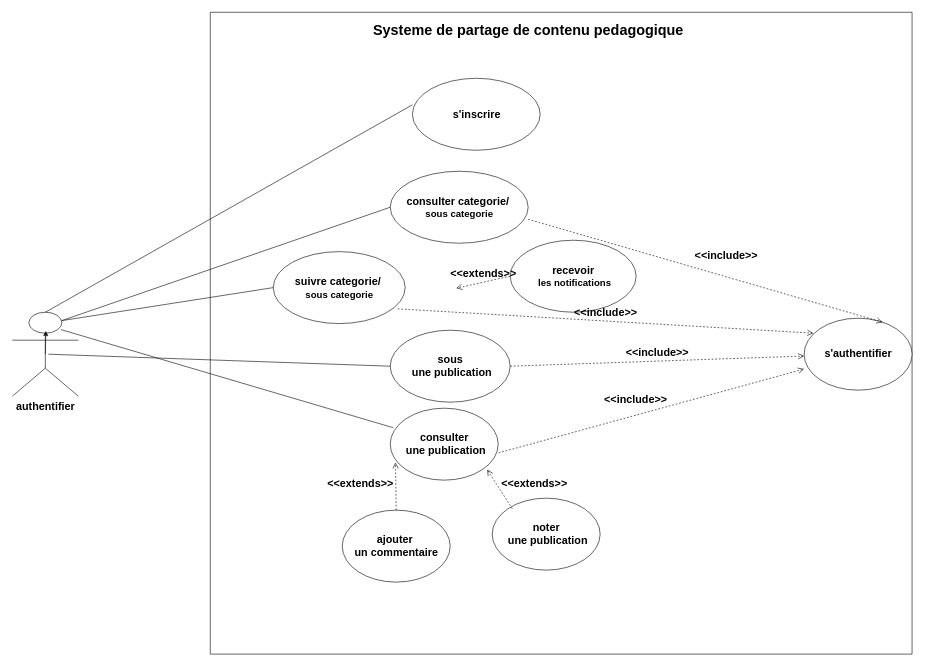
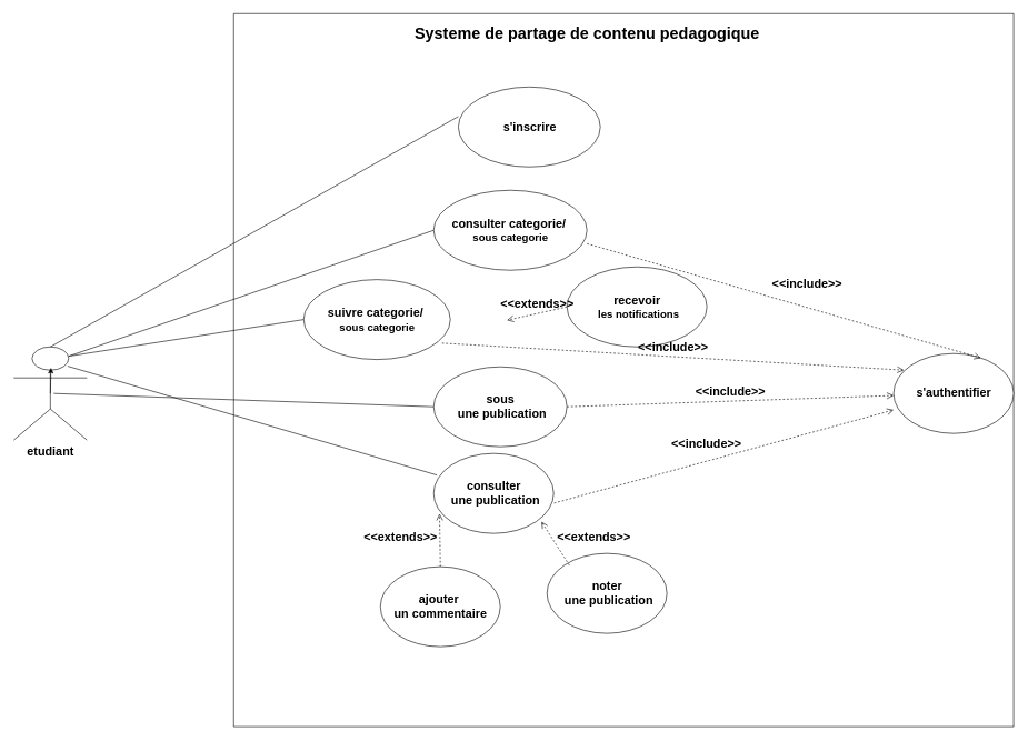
  <mxCell id="0" />
  <mxCell id="1" parent="0" />
- <mxCell id="2" value="&lt;b&gt;&lt;font style=&quot;font-size: 18px;&quot;&gt;authentifier&lt;/font&gt;&lt;/b&gt;" style="shape=umlActor;verticalLabelPosition=bottom;verticalAlign=top;html=1;" parent="1" vertex="1"><mxGeometry x="20" y="520" width="110" height="140" as="geometry" /></mxCell>
+ <mxCell id="2" value="&lt;b&gt;&lt;font style=&quot;font-size: 18px;&quot;&gt;etudiant&lt;/font&gt;&lt;/b&gt;" style="shape=umlActor;verticalLabelPosition=bottom;verticalAlign=top;html=1;" parent="1" vertex="1"><mxGeometry x="20" y="520" width="110" height="140" as="geometry" /></mxCell>
  <mxCell id="3" value="" style="swimlane;startSize=0;" parent="1" vertex="1"><mxGeometry x="350" y="20" width="1170" height="1070" as="geometry" /></mxCell>
  <mxCell id="4" value="&lt;font style=&quot;font-size: 18px;&quot;&gt;&lt;b&gt;s'inscrire&lt;/b&gt;&lt;/font&gt;" style="shape=ellipse;container=1;horizontal=1;horizontalStack=0;resizeParent=1;resizeParentMax=0;resizeLast=0;html=1;dashed=0;collapsible=0;" parent="3" vertex="1"><mxGeometry x="337" y="110" width="213" height="120" as="geometry" /></mxCell>
  <mxCell id="5" value="&lt;font style=&quot;font-size: 18px;&quot;&gt;&lt;b style=&quot;&quot;&gt;consulter categorie/&amp;nbsp;&lt;/b&gt;&lt;/font&gt;&lt;div&gt;&lt;font size=&quot;3&quot;&gt;&lt;b&gt;sous categorie&lt;/b&gt;&lt;/font&gt;&lt;/div&gt;" style="shape=ellipse;container=1;horizontal=1;horizontalStack=0;resizeParent=1;resizeParentMax=0;resizeLast=0;html=1;dashed=0;collapsible=0;" parent="3" vertex="1"><mxGeometry x="300" y="265" width="230" height="120" as="geometry" /></mxCell>
  <mxCell id="6" value="&lt;font style=&quot;font-size: 18px;&quot;&gt;&lt;b&gt;suivre categorie/&amp;nbsp;&lt;/b&gt;&lt;/font&gt;&lt;div&gt;&lt;font size=&quot;3&quot;&gt;&lt;b&gt;sous categorie&lt;/b&gt;&lt;/font&gt;&lt;/div&gt;" style="shape=ellipse;container=1;horizontal=1;horizontalStack=0;resizeParent=1;resizeParentMax=0;resizeLast=0;html=1;dashed=0;collapsible=0;" parent="3" vertex="1"><mxGeometry x="105" y="399" width="220" height="120" as="geometry" /></mxCell>
  <mxCell id="7" value="&lt;b&gt;&lt;font style=&quot;font-size: 18px;&quot;&gt;sous&lt;/font&gt;&lt;/b&gt;&lt;div&gt;&lt;b&gt;&lt;font style=&quot;font-size: 18px;&quot;&gt;&amp;nbsp;une publication&lt;/font&gt;&lt;/b&gt;&lt;/div&gt;" style="shape=ellipse;container=1;horizontal=1;horizontalStack=0;resizeParent=1;resizeParentMax=0;resizeLast=0;html=1;dashed=0;collapsible=0;" parent="3" vertex="1"><mxGeometry x="300" y="530" width="200" height="120" as="geometry" /></mxCell>
  <mxCell id="8" value="&lt;font style=&quot;font-size: 18px;&quot;&gt;&lt;b&gt;consulter&lt;/b&gt;&lt;/font&gt;&lt;div&gt;&lt;font style=&quot;font-size: 18px;&quot;&gt;&lt;b&gt;&amp;nbsp;une publication&lt;/b&gt;&lt;/font&gt;&lt;/div&gt;" style="shape=ellipse;container=1;horizontal=1;horizontalStack=0;resizeParent=1;resizeParentMax=0;resizeLast=0;html=1;dashed=0;collapsible=0;" parent="3" vertex="1"><mxGeometry x="300" y="660" width="180" height="120" as="geometry" /></mxCell>
  <mxCell id="9" value="&lt;b&gt;&lt;font style=&quot;font-size: 18px;&quot;&gt;s'authentifier&lt;/font&gt;&lt;/b&gt;" style="shape=ellipse;container=1;horizontal=1;horizontalStack=0;resizeParent=1;resizeParentMax=0;resizeLast=0;html=1;dashed=0;collapsible=0;" parent="3" vertex="1"><mxGeometry x="990" y="510" width="180" height="120" as="geometry" /></mxCell>
  <mxCell id="10" value="&lt;b&gt;&lt;font style=&quot;font-size: 18px;&quot;&gt;noter&lt;/font&gt;&lt;/b&gt;&lt;div&gt;&lt;b&gt;&lt;font style=&quot;font-size: 18px;&quot;&gt;&amp;nbsp;une publication&lt;/font&gt;&lt;/b&gt;&lt;/div&gt;" style="shape=ellipse;container=1;horizontal=1;horizontalStack=0;resizeParent=1;resizeParentMax=0;resizeLast=0;html=1;dashed=0;collapsible=0;" parent="3" vertex="1"><mxGeometry x="470" y="810" width="180" height="120" as="geometry" /></mxCell>
  <mxCell id="11" value="&lt;font style=&quot;font-size: 18px;&quot;&gt;&lt;b&gt;&amp;lt;&amp;lt;extends&amp;gt;&amp;gt;&lt;/b&gt;&lt;/font&gt;" style="endArrow=open;startArrow=none;endFill=0;startFill=0;endSize=8;html=1;verticalAlign=bottom;dashed=1;labelBackgroundColor=none;rounded=0;exitX=0.5;exitY=0;exitDx=0;exitDy=0;entryX=0.049;entryY=0.754;entryDx=0;entryDy=0;entryPerimeter=0;" parent="3" source="20" target="8" edge="1"><mxGeometry x="-0.223" y="60" width="160" relative="1" as="geometry"><mxPoint x="188.42" y="795.6" as="sourcePoint" /><mxPoint x="350" y="759" as="targetPoint" /><mxPoint as="offset" /></mxGeometry></mxCell>
  <mxCell id="12" value="&lt;font style=&quot;font-size: 18px;&quot;&gt;&lt;b&gt;&amp;lt;&amp;lt;extends&amp;gt;&amp;gt;&lt;/b&gt;&lt;/font&gt;" style="endArrow=open;startArrow=none;endFill=0;startFill=0;endSize=8;html=1;verticalAlign=bottom;dashed=1;labelBackgroundColor=none;rounded=0;exitX=0.187;exitY=0.149;exitDx=0;exitDy=0;exitPerimeter=0;entryX=0.898;entryY=0.853;entryDx=0;entryDy=0;entryPerimeter=0;" parent="3" source="10" target="8" edge="1"><mxGeometry x="-0.901" y="-46" width="160" relative="1" as="geometry"><mxPoint x="349.5" y="807" as="sourcePoint" /><mxPoint x="460" y="770" as="targetPoint" /><mxPoint as="offset" /></mxGeometry></mxCell>
  <mxCell id="13" value="&lt;font style=&quot;font-size: 18px;&quot;&gt;&lt;b&gt;recevoir&lt;/b&gt;&lt;/font&gt;&lt;div&gt;&lt;font size=&quot;3&quot; style=&quot;&quot;&gt;&lt;b&gt;&amp;nbsp;les notifications&lt;/b&gt;&lt;/font&gt;&lt;/div&gt;" style="shape=ellipse;container=1;horizontal=1;horizontalStack=0;resizeParent=1;resizeParentMax=0;resizeLast=0;html=1;dashed=0;collapsible=0;" parent="3" vertex="1"><mxGeometry x="500" y="380" width="210" height="120" as="geometry" /></mxCell>
  <mxCell id="14" value="&lt;font style=&quot;font-size: 18px;&quot;&gt;&lt;b&gt;&amp;lt;&amp;lt;extends&amp;gt;&amp;gt;&lt;/b&gt;&lt;/font&gt;" style="endArrow=open;startArrow=none;endFill=0;startFill=0;endSize=8;html=1;verticalAlign=bottom;dashed=1;labelBackgroundColor=none;rounded=0;exitX=0;exitY=0.5;exitDx=0;exitDy=0;entryX=1;entryY=0.5;entryDx=0;entryDy=0;" parent="3" source="13" edge="1"><mxGeometry width="160" relative="1" as="geometry"><mxPoint x="470" y="497" as="sourcePoint" /><mxPoint x="410" y="460" as="targetPoint" /><Array as="points" /></mxGeometry></mxCell>
  <mxCell id="15" value="&lt;font style=&quot;font-size: 18px;&quot;&gt;&lt;b&gt;&amp;lt;&amp;lt;include&amp;gt;&amp;gt;&lt;/b&gt;&lt;/font&gt;" style="endArrow=open;startArrow=none;endFill=0;startFill=0;endSize=8;html=1;verticalAlign=bottom;dashed=1;labelBackgroundColor=none;rounded=0;entryX=0.727;entryY=0.056;entryDx=0;entryDy=0;entryPerimeter=0;exitX=1;exitY=0.667;exitDx=0;exitDy=0;exitPerimeter=0;" parent="3" source="5" target="9" edge="1"><mxGeometry x="0.098" y="20" width="160" relative="1" as="geometry"><mxPoint x="530" y="169" as="sourcePoint" /><mxPoint x="981" y="608" as="targetPoint" /><mxPoint as="offset" /></mxGeometry></mxCell>
  <mxCell id="16" value="&lt;font style=&quot;font-size: 18px;&quot;&gt;&lt;b&gt;&amp;lt;&amp;lt;include&amp;gt;&amp;gt;&lt;/b&gt;&lt;/font&gt;" style="endArrow=open;startArrow=none;endFill=0;startFill=0;endSize=8;html=1;verticalAlign=bottom;dashed=1;labelBackgroundColor=none;rounded=0;exitX=1;exitY=0.5;exitDx=0;exitDy=0;" parent="3" source="7" target="9" edge="1"><mxGeometry width="160" relative="1" as="geometry"><mxPoint x="410" y="504" as="sourcePoint" /><mxPoint x="930" y="679" as="targetPoint" /></mxGeometry></mxCell>
  <mxCell id="17" value="&lt;b&gt;&lt;font style=&quot;font-size: 18px;&quot;&gt;&amp;lt;&amp;lt;include&amp;gt;&amp;gt;&lt;/font&gt;&lt;/b&gt;" style="endArrow=open;startArrow=none;endFill=0;startFill=0;endSize=8;html=1;verticalAlign=bottom;dashed=1;labelBackgroundColor=none;rounded=0;exitX=1.004;exitY=0.621;exitDx=0;exitDy=0;exitPerimeter=0;" parent="3" source="8" target="9" edge="1"><mxGeometry x="-0.088" y="11" width="160" relative="1" as="geometry"><mxPoint x="420" y="514" as="sourcePoint" /><mxPoint x="940" y="689" as="targetPoint" /><mxPoint x="-1" as="offset" /></mxGeometry></mxCell>
  <mxCell id="18" value="&lt;font style=&quot;font-size: 18px;&quot;&gt;&lt;b&gt;&amp;lt;&amp;lt;include&amp;gt;&amp;gt;&lt;/b&gt;&lt;/font&gt;" style="endArrow=open;startArrow=none;endFill=0;startFill=0;endSize=8;html=1;verticalAlign=bottom;dashed=1;labelBackgroundColor=none;rounded=0;exitX=0.943;exitY=0.795;exitDx=0;exitDy=0;exitPerimeter=0;entryX=0.086;entryY=0.208;entryDx=0;entryDy=0;entryPerimeter=0;" parent="3" source="6" target="9" edge="1"><mxGeometry width="160" relative="1" as="geometry"><mxPoint x="416" y="228" as="sourcePoint" /><mxPoint x="840" y="659" as="targetPoint" /></mxGeometry></mxCell>
  <mxCell id="19" value="&lt;font style=&quot;font-size: 24px;&quot;&gt;&lt;b&gt;Systeme de partage de contenu pedagogique&lt;/b&gt;&lt;/font&gt;" style="text;html=1;align=center;verticalAlign=middle;resizable=0;points=[];autosize=1;strokeColor=none;fillColor=none;" parent="3" vertex="1"><mxGeometry x="260" y="10" width="540" height="40" as="geometry" /></mxCell>
  <mxCell id="20" value="&lt;font style=&quot;font-size: 18px;&quot;&gt;&lt;b&gt;ajouter&amp;nbsp;&lt;/b&gt;&lt;/font&gt;&lt;div&gt;&lt;font style=&quot;font-size: 18px;&quot;&gt;&lt;b&gt;un commentaire&lt;/b&gt;&lt;/font&gt;&lt;/div&gt;" style="shape=ellipse;container=1;horizontal=1;horizontalStack=0;resizeParent=1;resizeParentMax=0;resizeLast=0;html=1;dashed=0;collapsible=0;" parent="3" vertex="1"><mxGeometry x="220" y="830" width="180" height="120" as="geometry" /></mxCell>
  <mxCell id="21" value="" style="endArrow=none;html=1;rounded=0;entryX=0;entryY=0.369;entryDx=0;entryDy=0;entryPerimeter=0;exitX=0.5;exitY=0;exitDx=0;exitDy=0;exitPerimeter=0;" parent="1" source="2" target="4" edge="1"><mxGeometry width="50" height="50" relative="1" as="geometry"><mxPoint x="-70" y="1320" as="sourcePoint" /><mxPoint x="290" y="730" as="targetPoint" /></mxGeometry></mxCell>
  <mxCell id="22" value="" style="endArrow=none;html=1;rounded=0;entryX=0;entryY=0.5;entryDx=0;entryDy=0;exitX=0.75;exitY=0.1;exitDx=0;exitDy=0;exitPerimeter=0;" parent="1" source="2" target="5" edge="1"><mxGeometry width="50" height="50" relative="1" as="geometry"><mxPoint x="270" y="1350" as="sourcePoint" /><mxPoint x="530" y="474" as="targetPoint" /></mxGeometry></mxCell>
  <mxCell id="23" value="" style="endArrow=none;html=1;rounded=0;entryX=0;entryY=0.5;entryDx=0;entryDy=0;exitX=0.75;exitY=0.1;exitDx=0;exitDy=0;exitPerimeter=0;" parent="1" source="2" target="6" edge="1"><mxGeometry width="50" height="50" relative="1" as="geometry"><mxPoint x="153" y="1114" as="sourcePoint" /><mxPoint x="530" y="620" as="targetPoint" /></mxGeometry></mxCell>
  <mxCell id="24" value="" style="endArrow=none;html=1;rounded=0;entryX=0;entryY=0.5;entryDx=0;entryDy=0;" parent="1" target="7" edge="1"><mxGeometry width="50" height="50" relative="1" as="geometry"><mxPoint x="80" y="590" as="sourcePoint" /><mxPoint x="489" y="797" as="targetPoint" /></mxGeometry></mxCell>
  <mxCell id="25" value="" style="endArrow=none;html=1;rounded=0;entryX=0.027;entryY=0.271;entryDx=0;entryDy=0;exitX=0.736;exitY=0.207;exitDx=0;exitDy=0;exitPerimeter=0;entryPerimeter=0;" parent="1" source="2" target="8" edge="1"><mxGeometry width="50" height="50" relative="1" as="geometry"><mxPoint x="163" y="1124" as="sourcePoint" /><mxPoint x="530" y="890" as="targetPoint" /></mxGeometry></mxCell>
  <mxCell id="26" style="edgeStyle=orthogonalEdgeStyle;rounded=0;orthogonalLoop=1;jettySize=auto;html=1;exitX=0.5;exitY=0.5;exitDx=0;exitDy=0;exitPerimeter=0;entryX=0.508;entryY=0.224;entryDx=0;entryDy=0;entryPerimeter=0;" parent="1" source="2" target="2" edge="1"><mxGeometry relative="1" as="geometry" /></mxCell>
